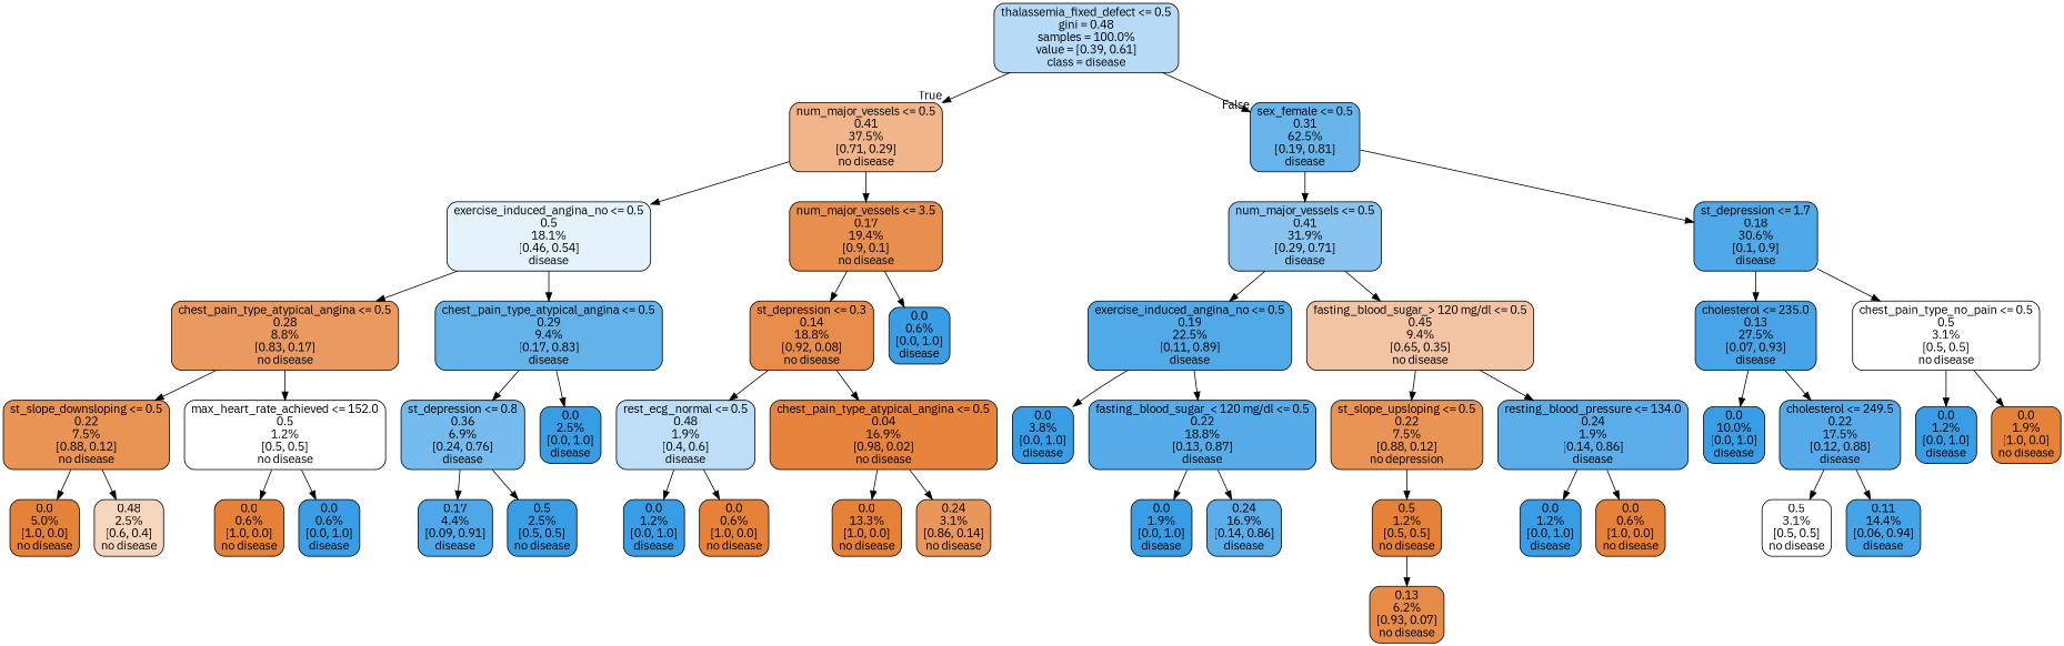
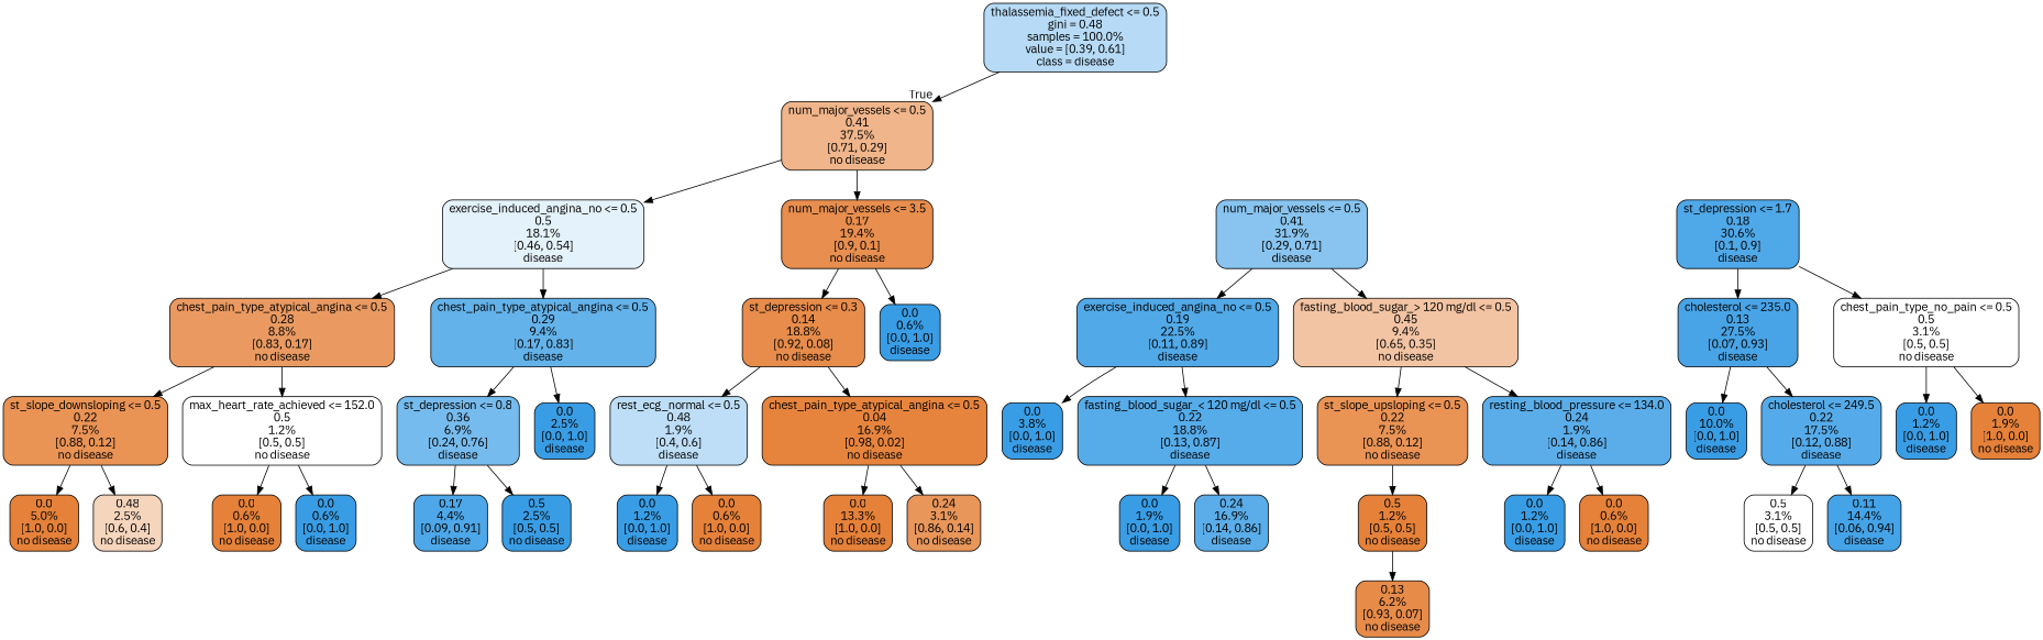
  digraph {
    fontname="IBM Plex Sans"
    node [color=black fillcolor="#399de5" fontname="IBM Plex Sans" shape=box style="filled, rounded"]
    edge [fontname="IBM Plex Sans"]
    n1 [fillcolor="#b7dbf6" label="thalassemia_fixed_defect <= 0.5\ngini = 0.48\nsamples = 100.0%\nvalue = [0.39, 0.61]\nclass = disease"]
    n2 [fillcolor="#f0b58a" label="num_major_vessels <= 0.5\n0.41\n37.5%\n[0.71, 0.29]\nno disease"]
-   n3 [fillcolor="#67b4eb" label="sex_female <= 0.5\n0.31\n62.5%\n[0.19, 0.81]\ndisease"]
    n4 [fillcolor="#e4f2fb" label="exercise_induced_angina_no <= 0.5\n0.5\n18.1%\n[0.46, 0.54]\ndisease"]
    n5 [fillcolor="#e88e4e" label="num_major_vessels <= 3.5\n0.17\n19.4%\n[0.9, 0.1]\nno disease"]
    n6 [fillcolor="#88c4ef" label="num_major_vessels <= 0.5\n0.41\n31.9%\n[0.29, 0.71]\ndisease"]
    n7 [fillcolor="#4fa8e8" label="st_depression <= 1.7\n0.18\n30.6%\n[0.1, 0.9]\ndisease"]
    n8 [fillcolor="#ea9a61" label="chest_pain_type_atypical_angina <= 0.5\n0.28\n8.8%\n[0.83, 0.17]\nno disease"]
    n9 [fillcolor="#63b2ea" label="chest_pain_type_atypical_angina <= 0.5\n0.29\n9.4%\n[0.17, 0.83]\ndisease"]
    n10 [fillcolor="#e78c4a" label="st_depression <= 0.3\n0.14\n18.8%\n[0.92, 0.08]\nno disease"]
    n11 [label="0.0\n0.6%\n[0.0, 1.0]\ndisease"]
    n12 [fillcolor="#e99355" label="st_slope_downsloping <= 0.5\n0.22\n7.5%\n[0.88, 0.12]\nno disease"]
    n13 [fillcolor="#ffffff" label="max_heart_rate_achieved <= 152.0\n0.5\n1.2%\n[0.5, 0.5]\nno disease"]
    n14 [fillcolor="#76bbed" label="st_depression <= 0.8\n0.36\n6.9%\n[0.24, 0.76]\ndisease"]
    n15 [label="0.0\n2.5%\n[0.0, 1.0]\ndisease"]
    n16 [fillcolor="#e58139" label="0.0\n5.0%\n[1.0, 0.0]\nno disease"]
    n17 [fillcolor="#f6d5bd" label="0.48\n2.5%\n[0.6, 0.4]\nno disease"]
    n18 [fillcolor="#e58139" label="0.0\n0.6%\n[1.0, 0.0]\nno disease"]
    n19 [label="0.0\n0.6%\n[0.0, 1.0]\ndisease"]
    n20 [fillcolor="#4da7e8" label="0.17\n4.4%\n[0.09, 0.91]\ndisease"]
    n21 [label="0.5\n2.5%\n[0.5, 0.5]\nno disease"]
    n22 [fillcolor="#bddef6" label="rest_ecg_normal <= 0.5\n0.48\n1.9%\n[0.4, 0.6]\ndisease"]
    n23 [fillcolor="#e6843d" label="chest_pain_type_atypical_angina <= 0.5\n0.04\n16.9%\n[0.98, 0.02]\nno disease"]
    n24 [label="0.0\n1.2%\n[0.0, 1.0]\ndisease"]
    n25 [fillcolor="#e58139" label="0.0\n0.6%\n[1.0, 0.0]\nno disease"]
    n26 [fillcolor="#e58139" label="0.0\n13.3%\n[1.0, 0.0]\nno disease"]
    n27 [fillcolor="#e9965a" label="0.24\n3.1%\n[0.86, 0.14]\nno disease"]
    n28 [fillcolor="#51a9e8" label="exercise_induced_angina_no <= 0.5\n0.19\n22.5%\n[0.11, 0.89]\ndisease"]
    n29 [fillcolor="#f3c4a3" label="fasting_blood_sugar_> 120 mg/dl <= 0.5\n0.45\n9.4%\n[0.65, 0.35]\nno disease"]
    n30 [fillcolor="#48a4e7" label="cholesterol <= 235.0\n0.13\n27.5%\n[0.07, 0.93]\ndisease"]
    n31 [fillcolor="#ffffff" label="chest_pain_type_no_pain <= 0.5\n0.5\n3.1%\n[0.5, 0.5]\nno disease"]
    n32 [label="0.0\n3.8%\n[0.0, 1.0]\ndisease"]
    n33 [fillcolor="#56abe9" label="fasting_blood_sugar_< 120 mg/dl <= 0.5\n0.22\n18.8%\n[0.13, 0.87]\ndisease"]
-   n34 [fillcolor="#e99355" label="st_slope_upsloping <= 0.5\n0.22\n7.5%\n[0.88, 0.12]\nno depression"]
+   n34 [fillcolor="#e99355" label="st_slope_upsloping <= 0.5\n0.22\n7.5%\n[0.88, 0.12]\nno disease"]
    n35 [fillcolor="#5aade9" label="resting_blood_pressure <= 134.0\n0.24\n1.9%\n[0.14, 0.86]\ndisease"]
    n36 [label="0.0\n1.9%\n[0.0, 1.0]\ndisease"]
    n37 [fillcolor="#5aade9" label="0.24\n16.9%\n[0.14, 0.86]\ndisease"]
    n38 [fillcolor="#e58139" label="0.5\n1.2%\n[0.5, 0.5]\nno disease"]
    n39 [label="0.0\n1.2%\n[0.0, 1.0]\ndisease"]
    n40 [fillcolor="#e58139" label="0.0\n0.6%\n[1.0, 0.0]\nno disease"]
    n41 [fillcolor="#e78b48" label="0.13\n6.2%\n[0.93, 0.07]\nno disease"]
    n42 [label="0.0\n10.0%\n[0.0, 1.0]\ndisease"]
    n43 [fillcolor="#55abe9" label="cholesterol <= 249.5\n0.22\n17.5%\n[0.12, 0.88]\ndisease"]
    n44 [label="0.0\n1.2%\n[0.0, 1.0]\ndisease"]
    n45 [fillcolor="#e58139" label="0.0\n1.9%\n[1.0, 0.0]\nno disease"]
    n46 [fillcolor="#ffffff" label="0.5\n3.1%\n[0.5, 0.5]\nno disease"]
    n47 [fillcolor="#45a3e7" label="0.11\n14.4%\n[0.06, 0.94]\ndisease"]
    n1 -> n2 [headlabel=True labelangle=45 labeldistance=2.5]
-   n1 -> n3 [headlabel=False labelangle=-45 labeldistance=2.5]
    n2 -> n4
    n2 -> n5
-   n3 -> n6
-   n3 -> n7
    n4 -> n8
    n4 -> n9
    n5 -> n10
    n5 -> n11
    n6 -> n28
    n6 -> n29
    n7 -> n30
    n7 -> n31
    n8 -> n12
    n8 -> n13
    n9 -> n14
    n9 -> n15
    n10 -> n22
    n10 -> n23
    n12 -> n16
    n12 -> n17
    n13 -> n18
    n13 -> n19
    n14 -> n20
    n14 -> n21
    n22 -> n24
    n22 -> n25
    n23 -> n26
    n23 -> n27
    n28 -> n32
    n28 -> n33
    n29 -> n34
    n29 -> n35
    n30 -> n42
    n30 -> n43
    n31 -> n44
    n31 -> n45
    n33 -> n36
    n33 -> n37
    n34 -> n38
    n35 -> n39
    n35 -> n40
    n38 -> n41
    n43 -> n46
    n43 -> n47
  }
